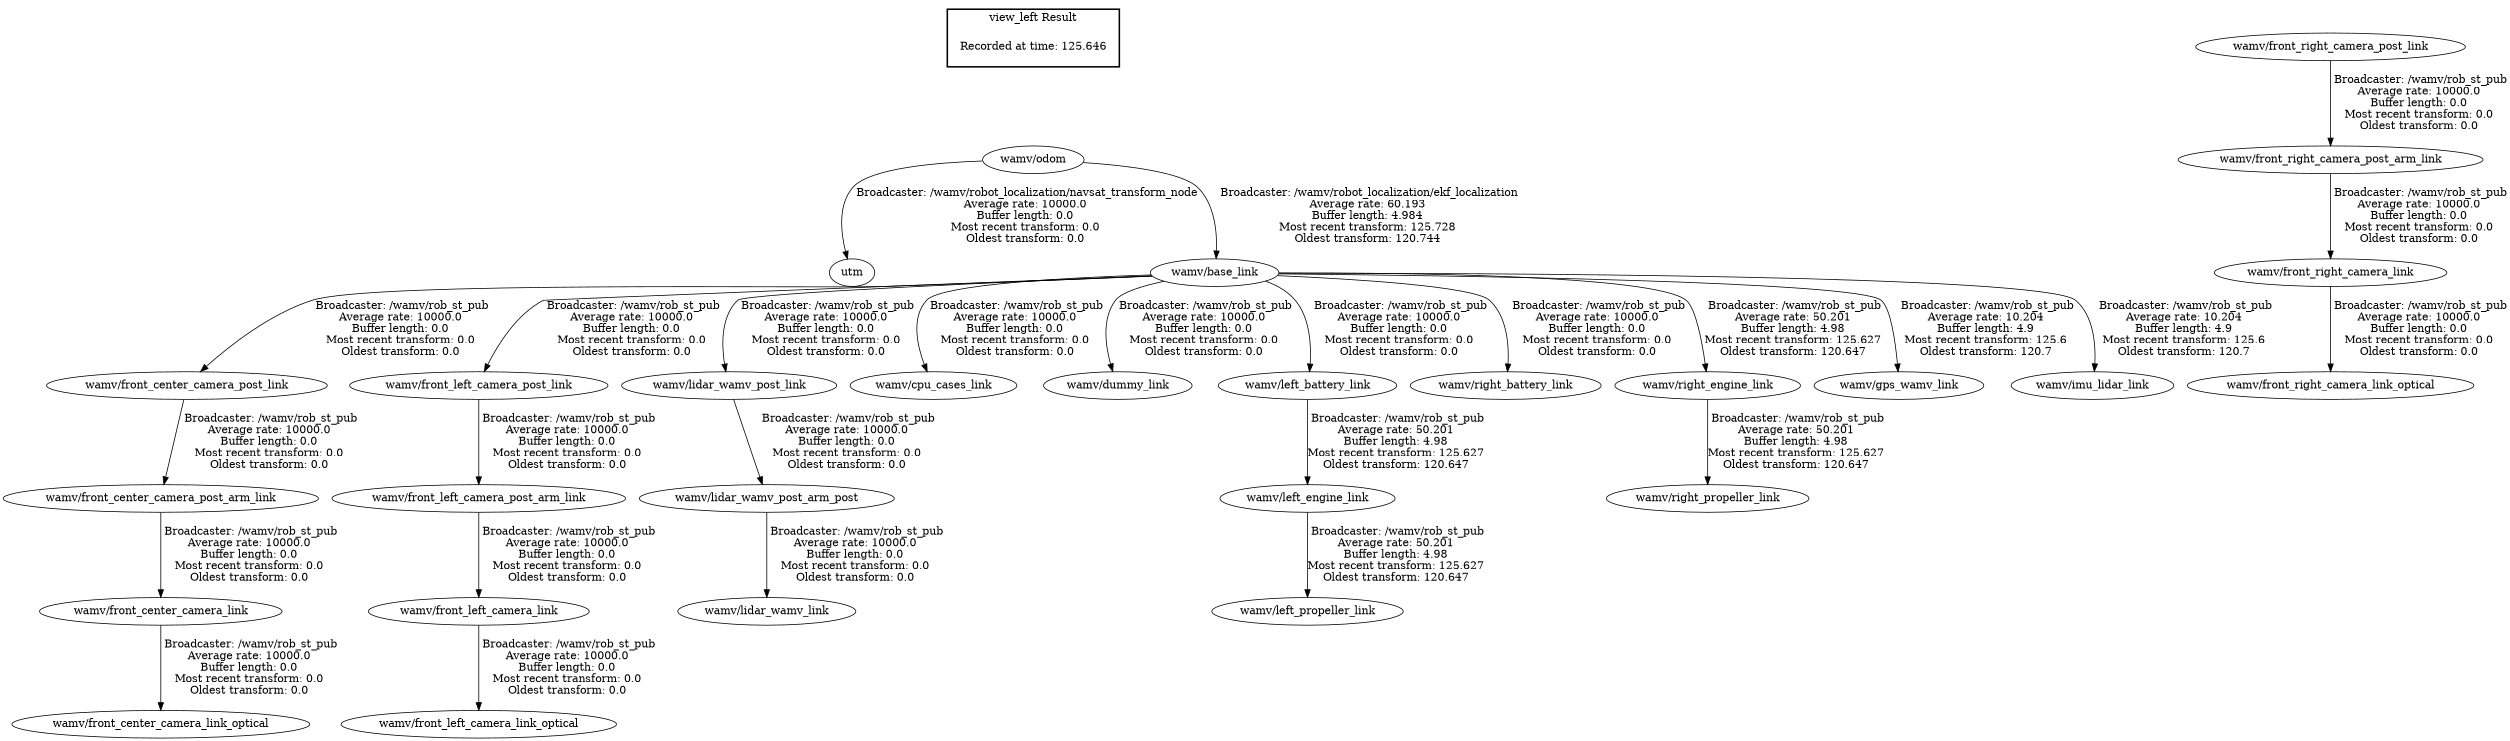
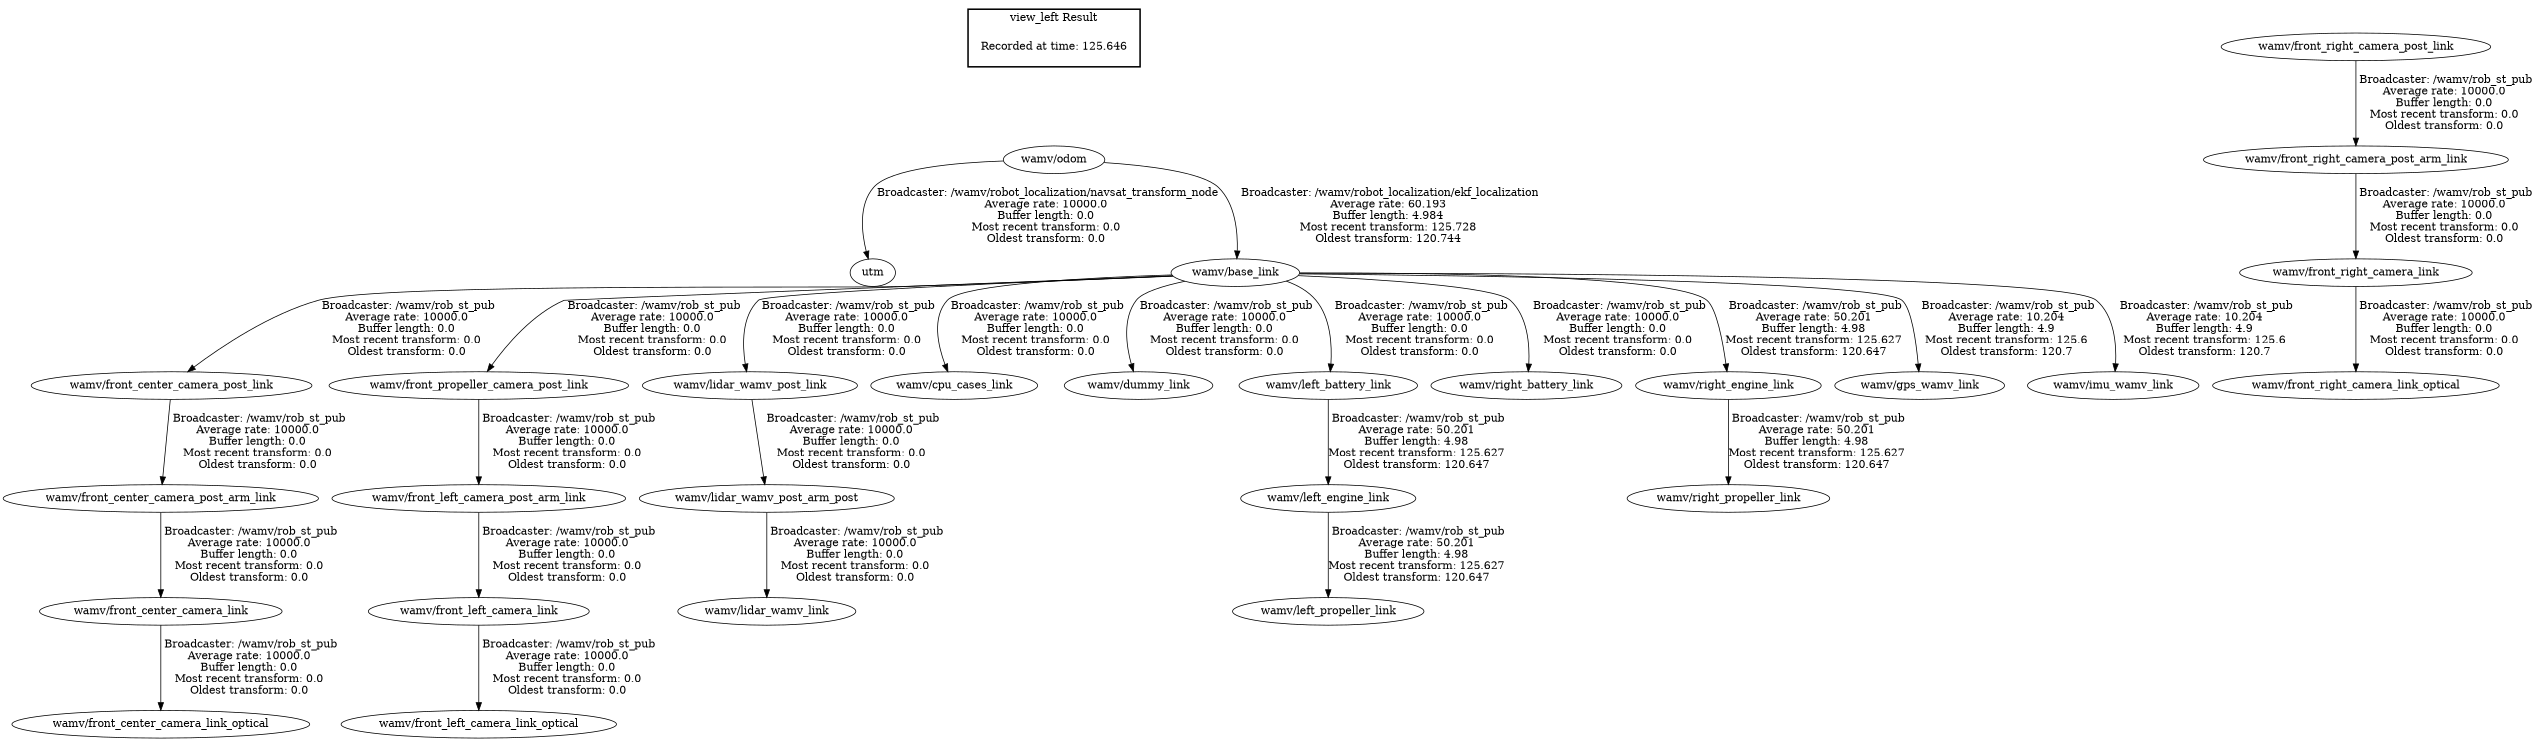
  digraph {
    "Recorded at time: 125.646" [shape=plaintext]
    "wamv/odom"
    utm
    "wamv/base_link"
    "wamv/front_center_camera_post_link"
-   "wamv/front_left_camera_post_link"
+   "wamv/front_left_camera_post_link" [label="wamv/front_propeller_camera_post_link"]
    "wamv/lidar_wamv_post_link"
    "wamv/cpu_cases_link"
    "wamv/dummy_link"
    "wamv/left_battery_link"
    "wamv/right_battery_link"
    "wamv/right_engine_link"
    "wamv/gps_wamv_link"
-   "wamv/imu_wamv_link" [label="wamv/imu_lidar_link"]
+   "wamv/imu_wamv_link"
    "wamv/front_center_camera_post_arm_link"
    "wamv/front_left_camera_post_arm_link"
    "wamv/front_right_camera_post_link"
    "wamv/front_right_camera_post_arm_link"
    n19 [label="wamv/lidar_wamv_post_arm_post"]
    "wamv/left_engine_link"
    "wamv/left_propeller_link"
    "wamv/right_propeller_link"
    "wamv/front_center_camera_link"
    "wamv/front_left_camera_link"
    "wamv/front_right_camera_link"
    "wamv/lidar_wamv_link"
    "wamv/front_center_camera_link_optical"
    "wamv/front_left_camera_link_optical"
    "wamv/front_right_camera_link_optical"
    subgraph cluster_1 {
      color=black
      label="view_left Result"
      style=bold
      "Recorded at time: 125.646"
    }
    "Recorded at time: 125.646" -> "wamv/odom" [style=invis]
    "wamv/odom" -> utm [label=" Broadcaster: /wamv/robot_localization/navsat_transform_node\nAverage rate: 10000.0\nBuffer length: 0.0\nMost recent transform: 0.0\nOldest transform: 0.0\n"]
    "wamv/odom" -> "wamv/base_link" [label=" Broadcaster: /wamv/robot_localization/ekf_localization\nAverage rate: 60.193\nBuffer length: 4.984\nMost recent transform: 125.728\nOldest transform: 120.744\n"]
    "wamv/base_link" -> "wamv/front_center_camera_post_link" [label=" Broadcaster: /wamv/rob_st_pub\nAverage rate: 10000.0\nBuffer length: 0.0\nMost recent transform: 0.0\nOldest transform: 0.0\n"]
    "wamv/base_link" -> "wamv/front_left_camera_post_link" [label=" Broadcaster: /wamv/rob_st_pub\nAverage rate: 10000.0\nBuffer length: 0.0\nMost recent transform: 0.0\nOldest transform: 0.0\n"]
    "wamv/base_link" -> "wamv/lidar_wamv_post_link" [label=" Broadcaster: /wamv/rob_st_pub\nAverage rate: 10000.0\nBuffer length: 0.0\nMost recent transform: 0.0\nOldest transform: 0.0\n"]
    "wamv/base_link" -> "wamv/cpu_cases_link" [label=" Broadcaster: /wamv/rob_st_pub\nAverage rate: 10000.0\nBuffer length: 0.0\nMost recent transform: 0.0\nOldest transform: 0.0\n"]
    "wamv/base_link" -> "wamv/dummy_link" [label=" Broadcaster: /wamv/rob_st_pub\nAverage rate: 10000.0\nBuffer length: 0.0\nMost recent transform: 0.0\nOldest transform: 0.0\n"]
    "wamv/base_link" -> "wamv/left_battery_link" [label=" Broadcaster: /wamv/rob_st_pub\nAverage rate: 10000.0\nBuffer length: 0.0\nMost recent transform: 0.0\nOldest transform: 0.0\n"]
    "wamv/base_link" -> "wamv/right_battery_link" [label=" Broadcaster: /wamv/rob_st_pub\nAverage rate: 10000.0\nBuffer length: 0.0\nMost recent transform: 0.0\nOldest transform: 0.0\n"]
    "wamv/base_link" -> "wamv/right_engine_link" [label=" Broadcaster: /wamv/rob_st_pub\nAverage rate: 50.201\nBuffer length: 4.98\nMost recent transform: 125.627\nOldest transform: 120.647\n"]
    "wamv/base_link" -> "wamv/gps_wamv_link" [label=" Broadcaster: /wamv/rob_st_pub\nAverage rate: 10.204\nBuffer length: 4.9\nMost recent transform: 125.6\nOldest transform: 120.7\n"]
    "wamv/base_link" -> "wamv/imu_wamv_link" [label=" Broadcaster: /wamv/rob_st_pub\nAverage rate: 10.204\nBuffer length: 4.9\nMost recent transform: 125.6\nOldest transform: 120.7\n"]
    "wamv/front_center_camera_post_link" -> "wamv/front_center_camera_post_arm_link" [label=" Broadcaster: /wamv/rob_st_pub\nAverage rate: 10000.0\nBuffer length: 0.0\nMost recent transform: 0.0\nOldest transform: 0.0\n"]
    "wamv/front_left_camera_post_link" -> "wamv/front_left_camera_post_arm_link" [label=" Broadcaster: /wamv/rob_st_pub\nAverage rate: 10000.0\nBuffer length: 0.0\nMost recent transform: 0.0\nOldest transform: 0.0\n"]
    "wamv/lidar_wamv_post_link" -> n19 [label=" Broadcaster: /wamv/rob_st_pub\nAverage rate: 10000.0\nBuffer length: 0.0\nMost recent transform: 0.0\nOldest transform: 0.0\n"]
    "wamv/left_battery_link" -> "wamv/left_engine_link" [label=" Broadcaster: /wamv/rob_st_pub\nAverage rate: 50.201\nBuffer length: 4.98\nMost recent transform: 125.627\nOldest transform: 120.647\n"]
    "wamv/right_engine_link" -> "wamv/right_propeller_link" [label=" Broadcaster: /wamv/rob_st_pub\nAverage rate: 50.201\nBuffer length: 4.98\nMost recent transform: 125.627\nOldest transform: 120.647\n"]
    "wamv/front_center_camera_post_arm_link" -> "wamv/front_center_camera_link" [label=" Broadcaster: /wamv/rob_st_pub\nAverage rate: 10000.0\nBuffer length: 0.0\nMost recent transform: 0.0\nOldest transform: 0.0\n"]
    "wamv/front_left_camera_post_arm_link" -> "wamv/front_left_camera_link" [label=" Broadcaster: /wamv/rob_st_pub\nAverage rate: 10000.0\nBuffer length: 0.0\nMost recent transform: 0.0\nOldest transform: 0.0\n"]
    "wamv/front_right_camera_post_link" -> "wamv/front_right_camera_post_arm_link" [label=" Broadcaster: /wamv/rob_st_pub\nAverage rate: 10000.0\nBuffer length: 0.0\nMost recent transform: 0.0\nOldest transform: 0.0\n"]
    "wamv/front_right_camera_post_arm_link" -> "wamv/front_right_camera_link" [label=" Broadcaster: /wamv/rob_st_pub\nAverage rate: 10000.0\nBuffer length: 0.0\nMost recent transform: 0.0\nOldest transform: 0.0\n"]
    n19 -> "wamv/lidar_wamv_link" [label=" Broadcaster: /wamv/rob_st_pub\nAverage rate: 10000.0\nBuffer length: 0.0\nMost recent transform: 0.0\nOldest transform: 0.0\n"]
    "wamv/left_engine_link" -> "wamv/left_propeller_link" [label=" Broadcaster: /wamv/rob_st_pub\nAverage rate: 50.201\nBuffer length: 4.98\nMost recent transform: 125.627\nOldest transform: 120.647\n"]
    "wamv/front_center_camera_link" -> "wamv/front_center_camera_link_optical" [label=" Broadcaster: /wamv/rob_st_pub\nAverage rate: 10000.0\nBuffer length: 0.0\nMost recent transform: 0.0\nOldest transform: 0.0\n"]
    "wamv/front_left_camera_link" -> "wamv/front_left_camera_link_optical" [label=" Broadcaster: /wamv/rob_st_pub\nAverage rate: 10000.0\nBuffer length: 0.0\nMost recent transform: 0.0\nOldest transform: 0.0\n"]
    "wamv/front_right_camera_link" -> "wamv/front_right_camera_link_optical" [label=" Broadcaster: /wamv/rob_st_pub\nAverage rate: 10000.0\nBuffer length: 0.0\nMost recent transform: 0.0\nOldest transform: 0.0\n"]
  }
